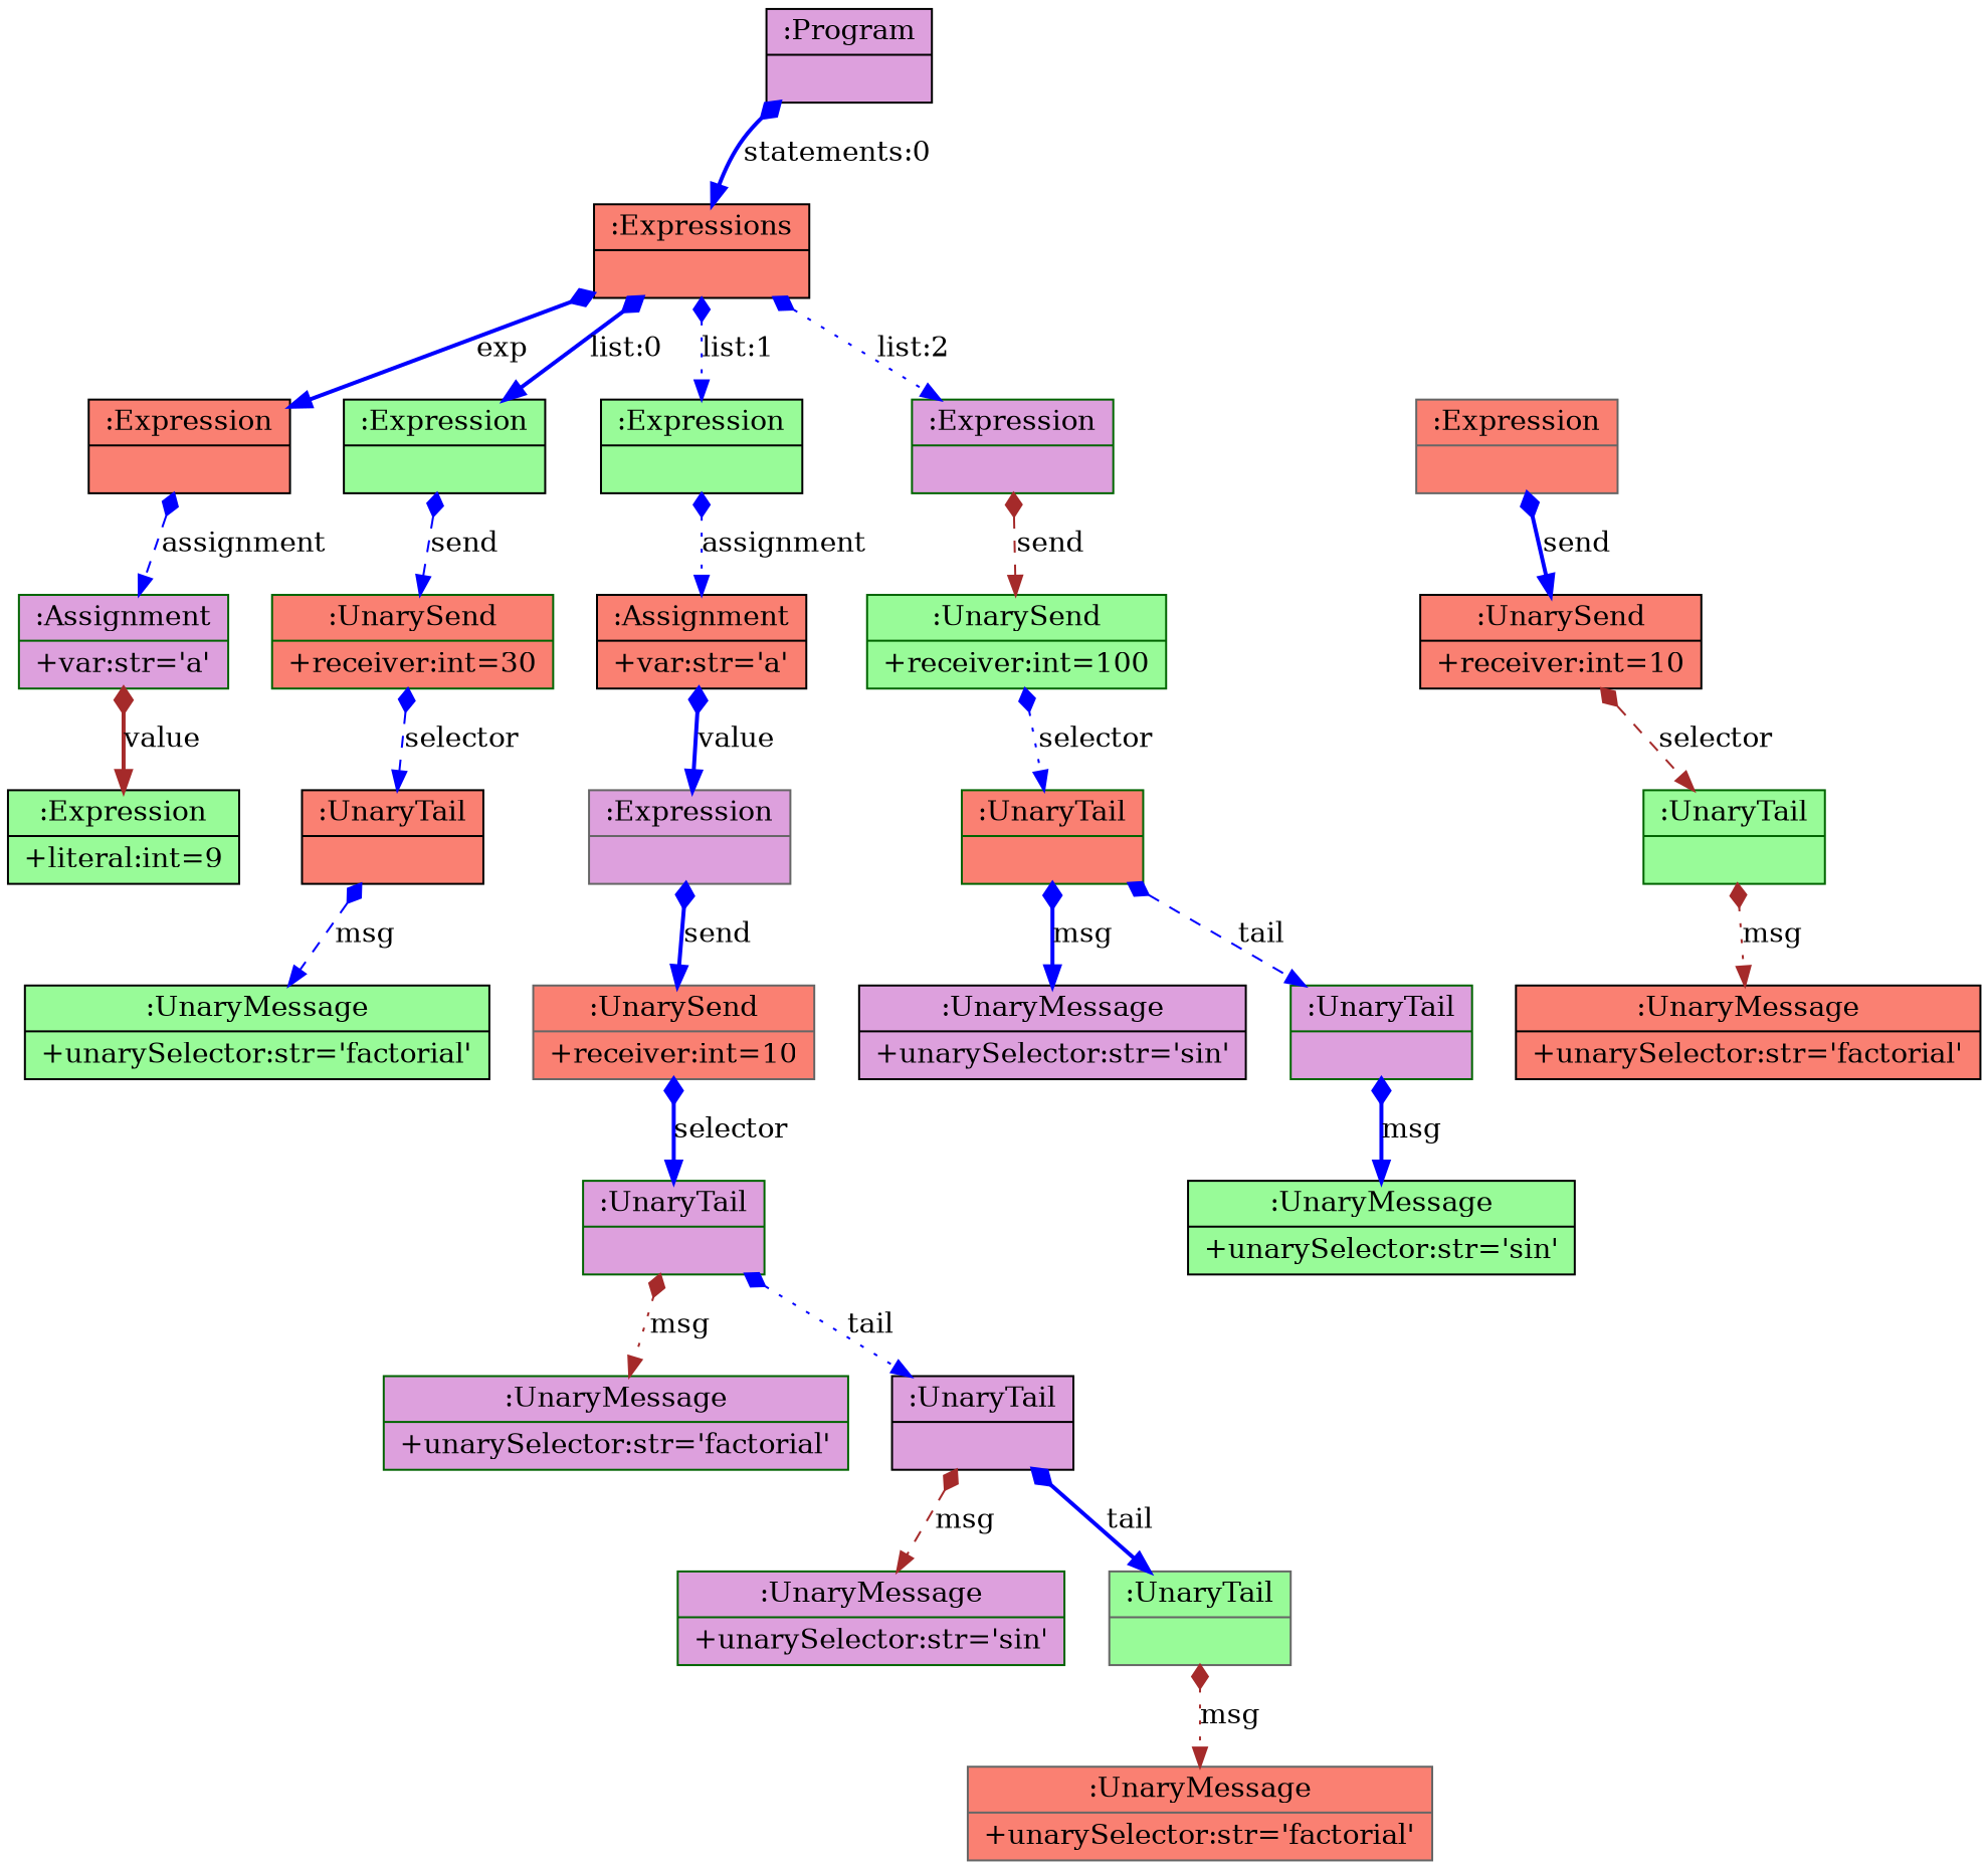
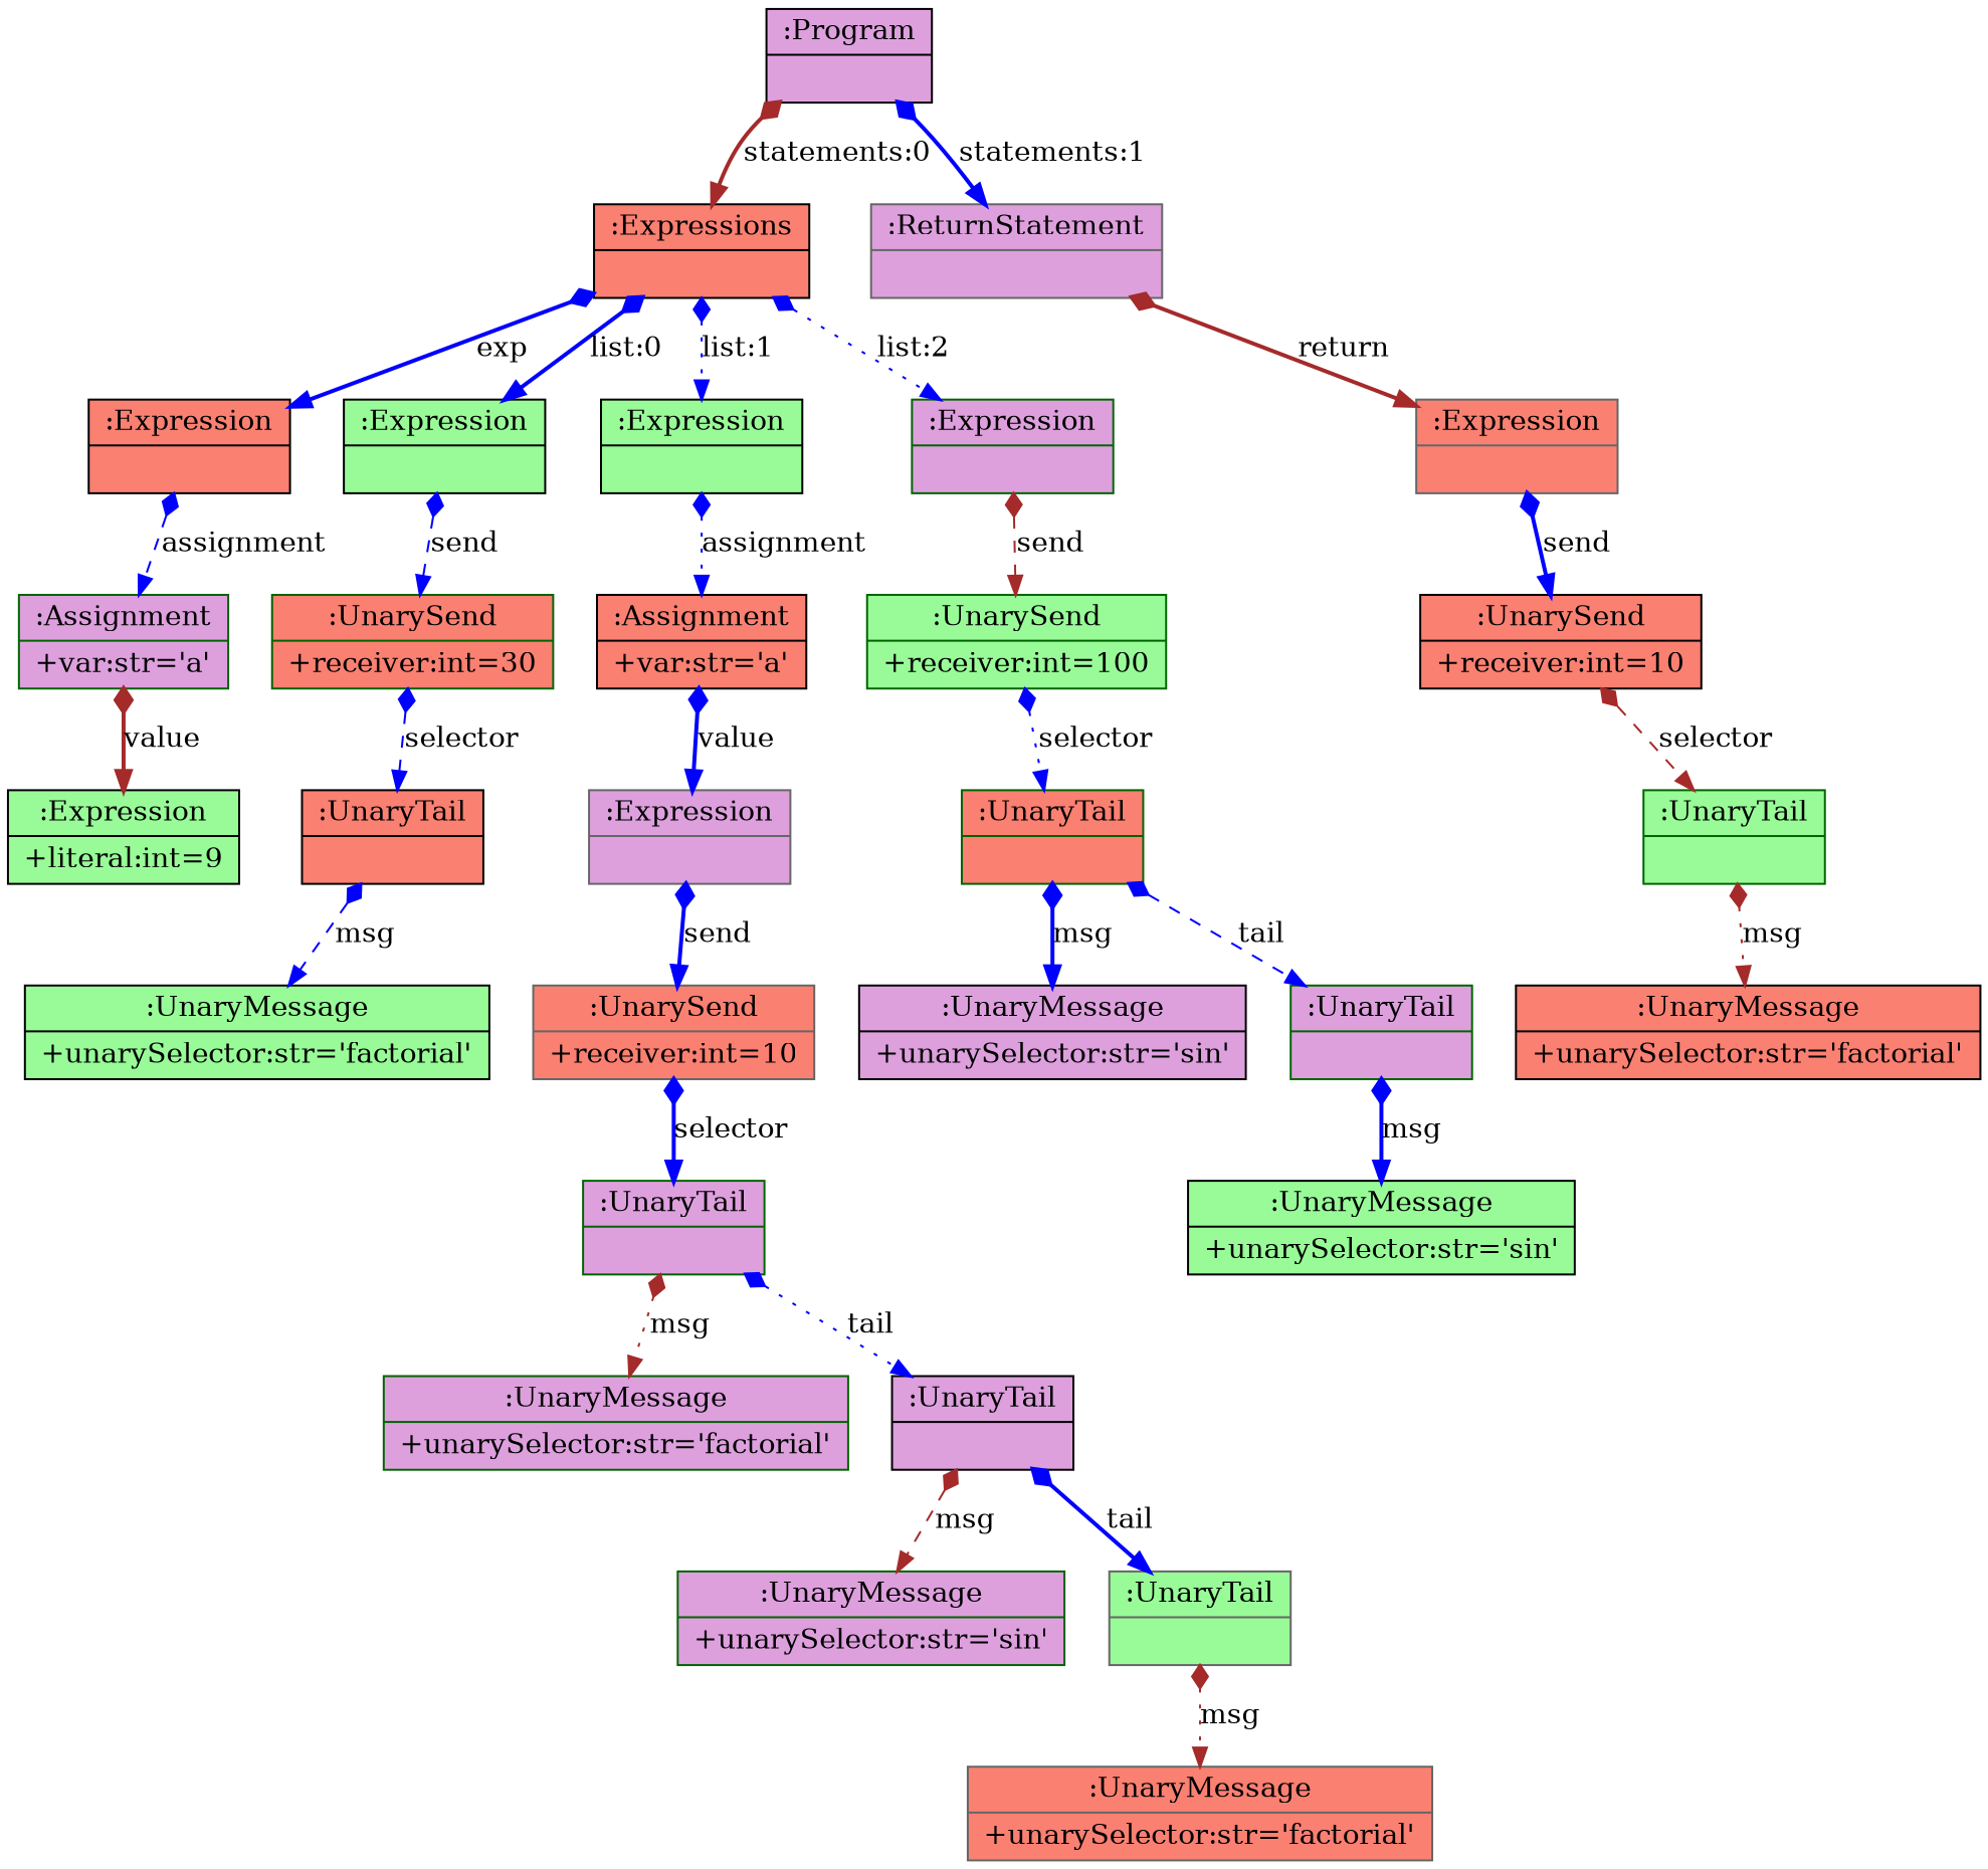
  digraph {
    fontname="Bitstream Vera Sans"
    fontsize=8
    nodesep=0.3
    node [color=black fillcolor=plum shape=record style=filled]
    edge [arrowtail=diamond color=blue dir=both style=bold]
    n1 [label="{:Program|}"]
    n2 [fillcolor=salmon label="{:Expressions|}"]
+   n3 [color=gray40 label="{:ReturnStatement|}"]
    n4 [fillcolor=salmon label="{:Expression|}"]
    n5 [fillcolor=palegreen label="{:Expression|}"]
    n6 [fillcolor=palegreen label="{:Expression|}"]
    n7 [color=darkgreen label="{:Expression|}"]
    n8 [color=gray40 fillcolor=salmon label="{:Expression|}"]
    n9 [color=darkgreen label="{:Assignment|+var:str='a'\l}"]
    n10 [color=darkgreen fillcolor=salmon label="{:UnarySend|+receiver:int=30\l}"]
    n11 [fillcolor=salmon label="{:Assignment|+var:str='a'\l}"]
    n12 [color=darkgreen fillcolor=palegreen label="{:UnarySend|+receiver:int=100\l}"]
    n13 [fillcolor=palegreen label="{:Expression|+literal:int=9\l}"]
    n14 [fillcolor=salmon label="{:UnaryTail|}"]
    n15 [fillcolor=palegreen label="{:UnaryMessage|+unarySelector:str='factorial'\l}"]
    n16 [color=gray40 label="{:Expression|}"]
    n17 [color=gray40 fillcolor=salmon label="{:UnarySend|+receiver:int=10\l}"]
    n18 [color=darkgreen label="{:UnaryTail|}"]
    n19 [color=darkgreen label="{:UnaryMessage|+unarySelector:str='factorial'\l}"]
    n20 [label="{:UnaryTail|}"]
    n21 [color=darkgreen label="{:UnaryMessage|+unarySelector:str='sin'\l}"]
    n22 [color=gray40 fillcolor=palegreen label="{:UnaryTail|}"]
    n23 [color=gray40 fillcolor=salmon label="{:UnaryMessage|+unarySelector:str='factorial'\l}"]
    n24 [color=darkgreen fillcolor=salmon label="{:UnaryTail|}"]
    n25 [label="{:UnaryMessage|+unarySelector:str='sin'\l}"]
    n26 [color=darkgreen label="{:UnaryTail|}"]
    n27 [fillcolor=palegreen label="{:UnaryMessage|+unarySelector:str='sin'\l}"]
    n28 [fillcolor=salmon label="{:UnarySend|+receiver:int=10\l}"]
    n29 [color=darkgreen fillcolor=palegreen label="{:UnaryTail|}"]
    n30 [fillcolor=salmon label="{:UnaryMessage|+unarySelector:str='factorial'\l}"]
-   n1 -> n2 [label="statements:0"]
+   n1 -> n2 [color=brown label="statements:0"]
+   n1 -> n3 [label="statements:1"]
    n2 -> n4 [label=exp]
    n2 -> n5 [label="list:0"]
    n2 -> n6 [label="list:1" style=dotted]
    n2 -> n7 [label="list:2" style=dotted]
+   n3 -> n8 [color=brown label=return]
    n4 -> n9 [label=assignment style=dashed]
    n5 -> n10 [label=send style=dashed]
    n6 -> n11 [label=assignment style=dotted]
    n7 -> n12 [color=brown label=send style=dashed]
    n8 -> n28 [label=send]
    n9 -> n13 [color=brown label=value]
    n10 -> n14 [label=selector style=dashed]
    n11 -> n16 [label=value]
    n12 -> n24 [label=selector style=dotted]
    n14 -> n15 [label=msg style=dashed]
    n16 -> n17 [label=send]
    n17 -> n18 [label=selector]
    n18 -> n19 [color=brown label=msg style=dotted]
    n18 -> n20 [label=tail style=dotted]
    n20 -> n21 [color=brown label=msg style=dashed]
    n20 -> n22 [label=tail]
    n22 -> n23 [color=brown label=msg style=dotted]
    n24 -> n25 [label=msg]
    n24 -> n26 [label=tail style=dashed]
    n26 -> n27 [label=msg]
    n28 -> n29 [color=brown label=selector style=dashed]
    n29 -> n30 [color=brown label=msg style=dotted]
  }
